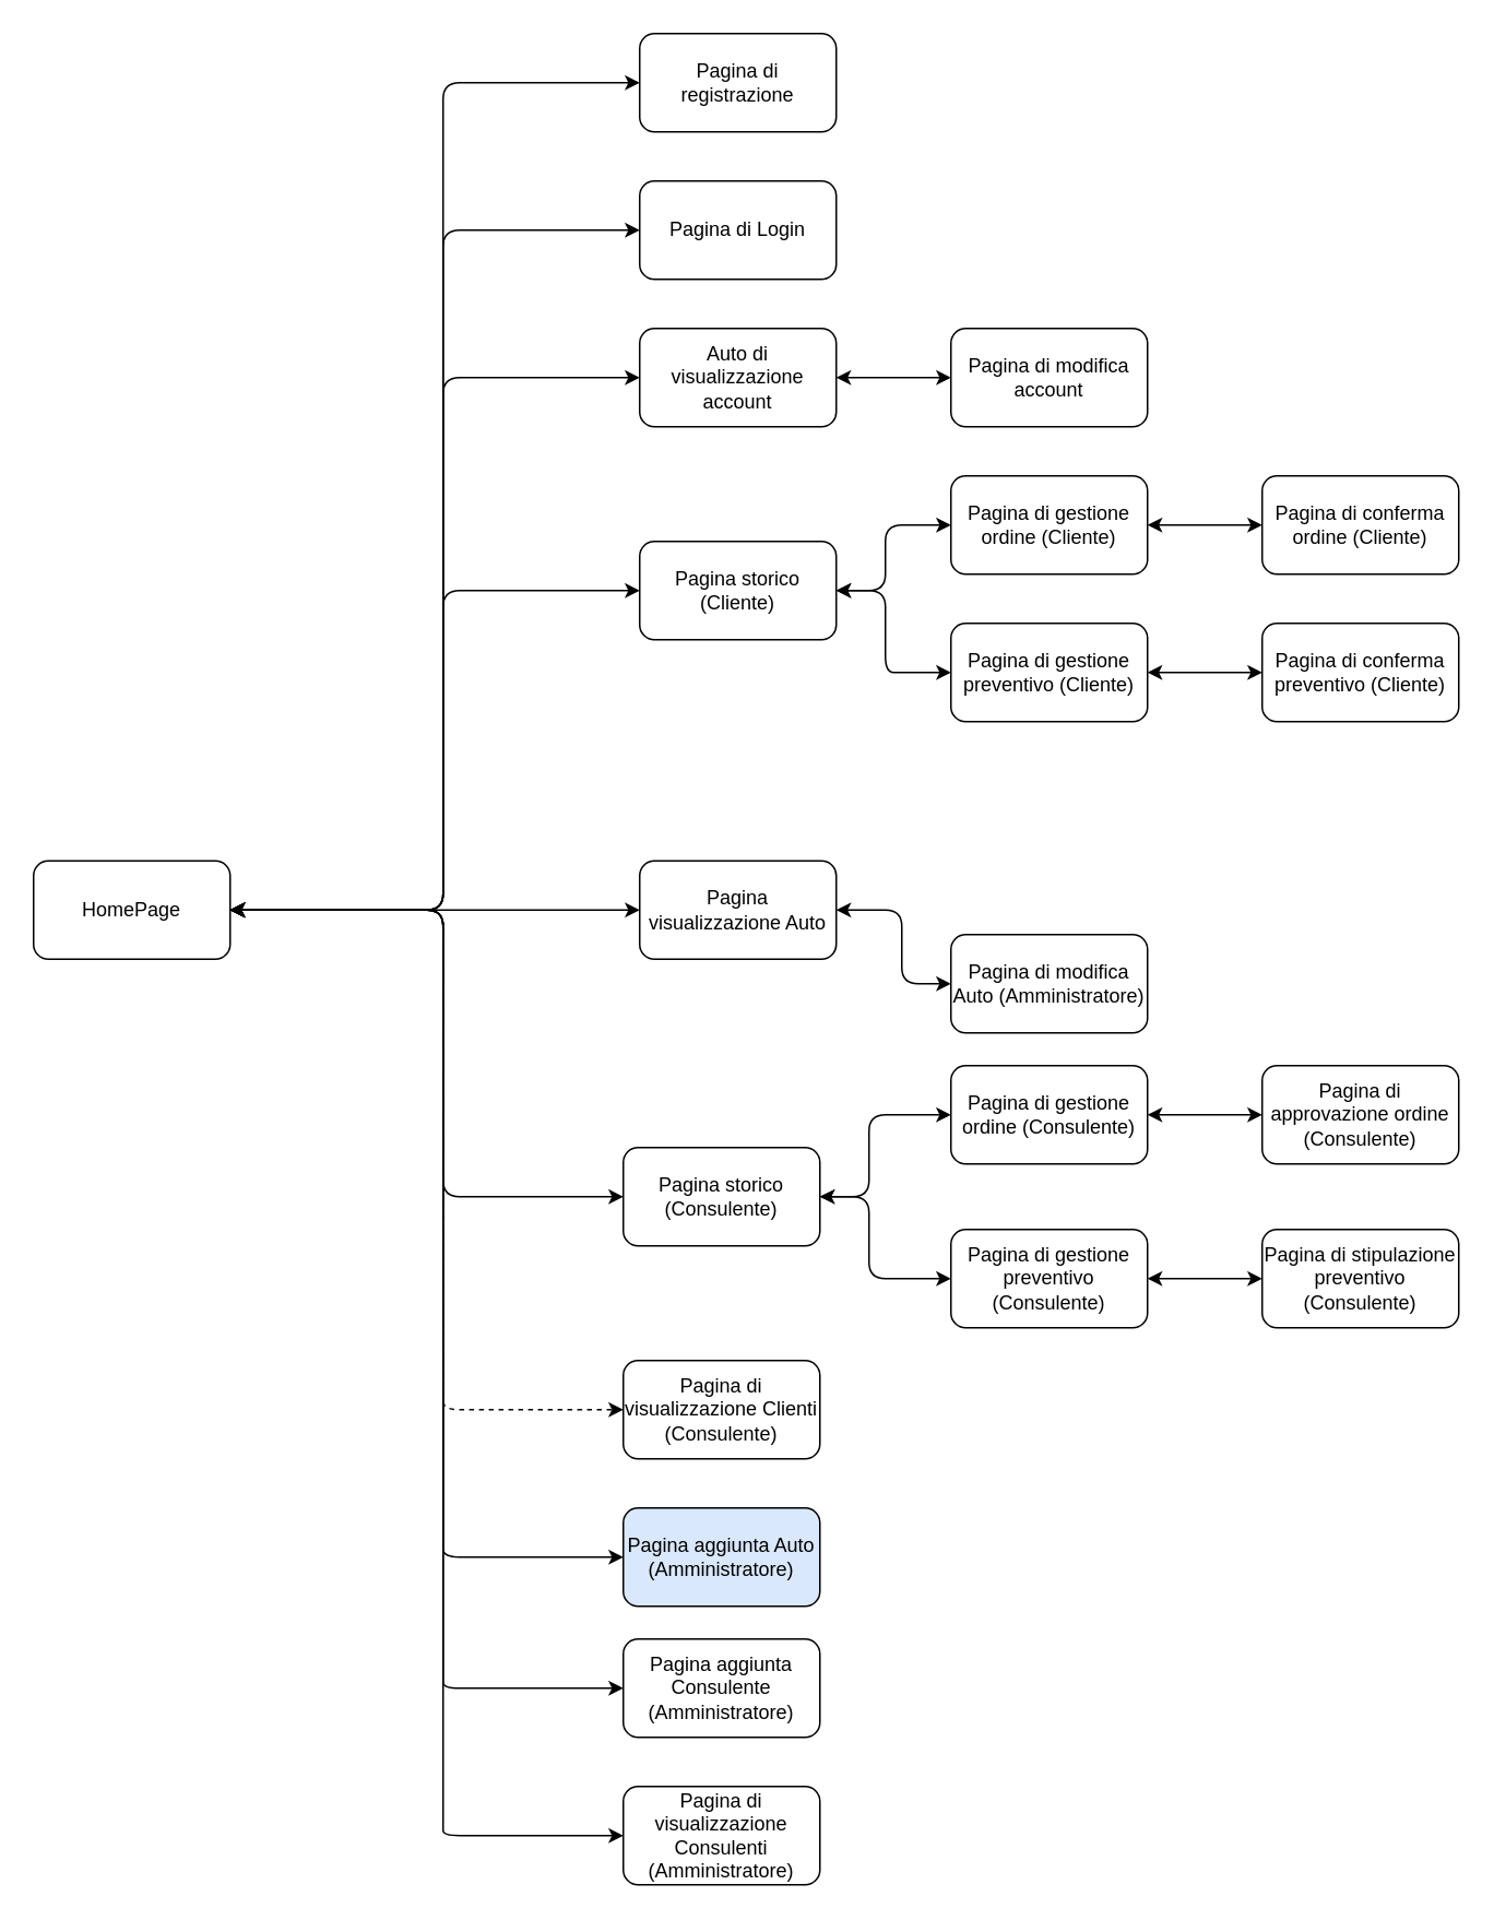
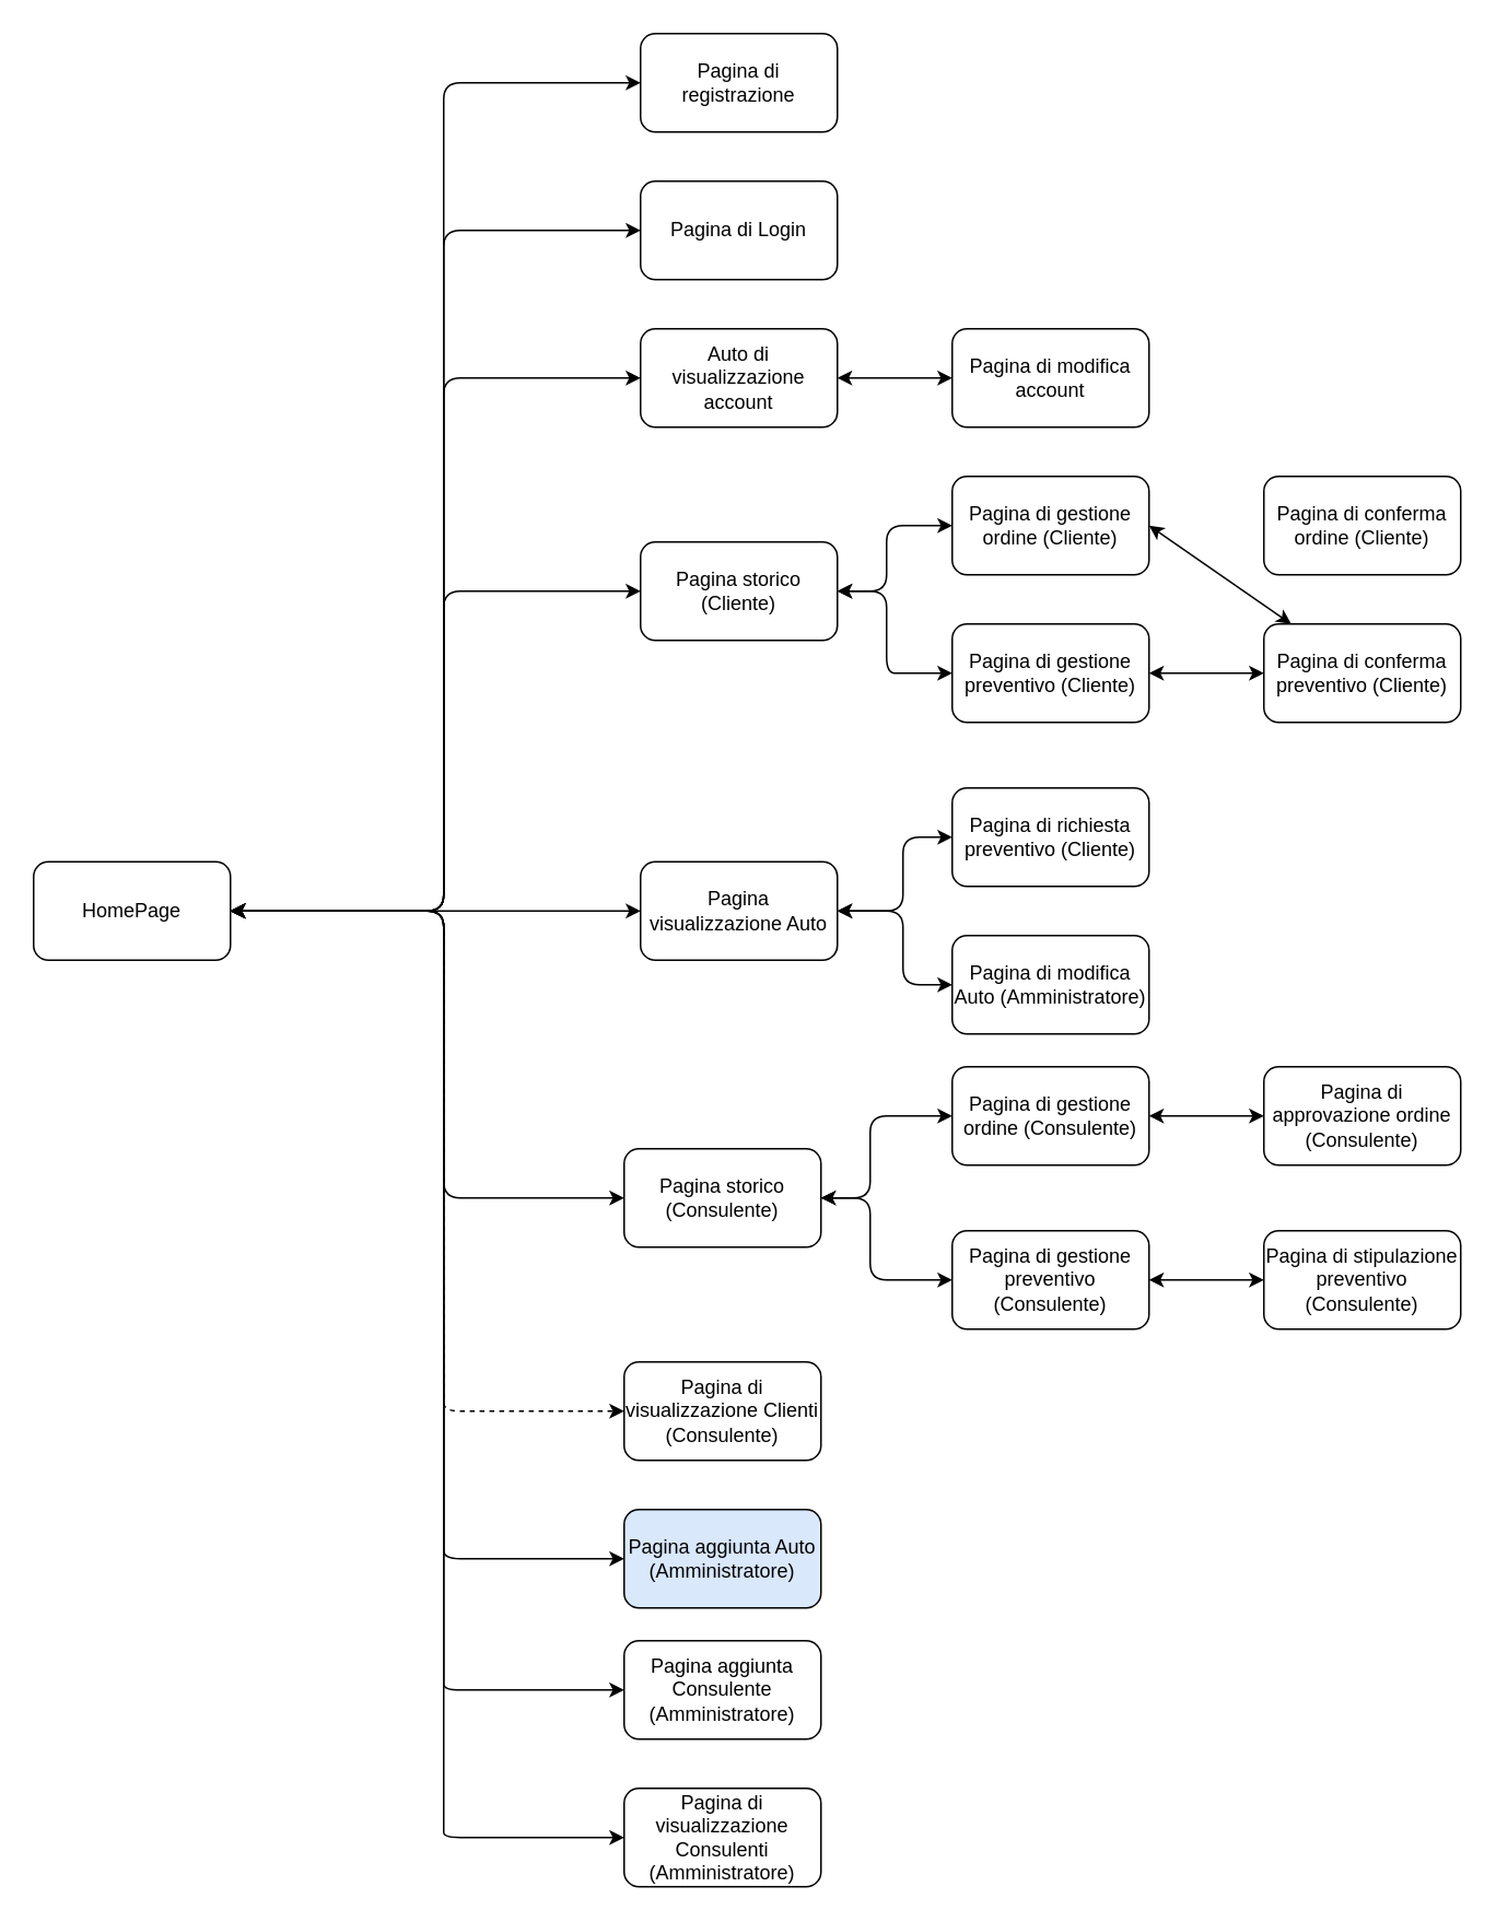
  <mxCell id="0" />
  <mxCell id="1" parent="0" />
  <mxCell id="2" value="HomePage" style="rounded=1;whiteSpace=wrap;html=1;" vertex="1" parent="1"><mxGeometry x="20" y="525" width="120" height="60" as="geometry" /></mxCell>
  <mxCell id="3" value="" style="endArrow=classic;startArrow=classic;html=1;exitX=1;exitY=0.5;exitDx=0;exitDy=0;entryX=0;entryY=0.5;entryDx=0;entryDy=0;" edge="1" parent="1" source="2" target="5"><mxGeometry width="50" height="50" relative="1" as="geometry"><mxPoint x="370" y="410" as="sourcePoint" /><mxPoint x="390" y="50" as="targetPoint" /><Array as="points"><mxPoint x="270" y="555" /><mxPoint x="270" y="50" /></Array></mxGeometry></mxCell>
  <mxCell id="4" value="Pagina di Login" style="rounded=1;whiteSpace=wrap;html=1;" vertex="1" parent="1"><mxGeometry x="390" y="110" width="120" height="60" as="geometry" /></mxCell>
  <mxCell id="5" value="Pagina di registrazione" style="rounded=1;whiteSpace=wrap;html=1;" vertex="1" parent="1"><mxGeometry x="390" y="20" width="120" height="60" as="geometry" /></mxCell>
  <mxCell id="6" value="" style="endArrow=classic;startArrow=classic;html=1;exitX=1;exitY=0.5;exitDx=0;exitDy=0;entryX=0;entryY=0.5;entryDx=0;entryDy=0;" edge="1" parent="1" source="2" target="4"><mxGeometry width="50" height="50" relative="1" as="geometry"><mxPoint x="370" y="400" as="sourcePoint" /><mxPoint x="420" y="350" as="targetPoint" /><Array as="points"><mxPoint x="270" y="555" /><mxPoint x="270" y="140" /></Array></mxGeometry></mxCell>
  <mxCell id="7" value="Pagina di modifica account" style="rounded=1;whiteSpace=wrap;html=1;" vertex="1" parent="1"><mxGeometry x="580" y="200" width="120" height="60" as="geometry" /></mxCell>
  <mxCell id="8" value="" style="endArrow=classic;startArrow=classic;html=1;entryX=0;entryY=0.5;entryDx=0;entryDy=0;exitX=1;exitY=0.5;exitDx=0;exitDy=0;" edge="1" parent="1" source="2" target="10"><mxGeometry width="50" height="50" relative="1" as="geometry"><mxPoint x="370" y="390" as="sourcePoint" /><mxPoint x="420" y="340" as="targetPoint" /><Array as="points"><mxPoint x="270" y="555" /><mxPoint x="270" y="230" /></Array></mxGeometry></mxCell>
  <mxCell id="9" value="Pagina storico (Cliente)" style="rounded=1;whiteSpace=wrap;html=1;" vertex="1" parent="1"><mxGeometry x="390" y="330" width="120" height="60" as="geometry" /></mxCell>
  <mxCell id="10" value="Auto di visualizzazione account" style="rounded=1;whiteSpace=wrap;html=1;" vertex="1" parent="1"><mxGeometry x="390" y="200" width="120" height="60" as="geometry" /></mxCell>
  <mxCell id="11" value="" style="endArrow=classic;startArrow=classic;html=1;entryX=0;entryY=0.5;entryDx=0;entryDy=0;exitX=1;exitY=0.5;exitDx=0;exitDy=0;" edge="1" parent="1" source="10" target="7"><mxGeometry width="50" height="50" relative="1" as="geometry"><mxPoint x="500" y="360" as="sourcePoint" /><mxPoint x="550" y="310" as="targetPoint" /></mxGeometry></mxCell>
  <mxCell id="12" value="" style="endArrow=classic;startArrow=classic;html=1;exitX=1;exitY=0.5;exitDx=0;exitDy=0;entryX=0;entryY=0.5;entryDx=0;entryDy=0;" edge="1" parent="1" source="2" target="9"><mxGeometry width="50" height="50" relative="1" as="geometry"><mxPoint x="370" y="380" as="sourcePoint" /><mxPoint x="420" y="330" as="targetPoint" /><Array as="points"><mxPoint x="270" y="555" /><mxPoint x="270" y="360" /></Array></mxGeometry></mxCell>
  <mxCell id="13" value="" style="endArrow=classic;startArrow=classic;html=1;exitX=1;exitY=0.5;exitDx=0;exitDy=0;entryX=0;entryY=0.5;entryDx=0;entryDy=0;" edge="1" parent="1" source="9" target="14"><mxGeometry width="50" height="50" relative="1" as="geometry"><mxPoint x="560" y="420" as="sourcePoint" /><mxPoint x="580" y="320" as="targetPoint" /><Array as="points"><mxPoint x="540" y="360" /><mxPoint x="540" y="320" /></Array></mxGeometry></mxCell>
  <mxCell id="14" value="Pagina di gestione ordine (Cliente)" style="rounded=1;whiteSpace=wrap;html=1;" vertex="1" parent="1"><mxGeometry x="580" y="290" width="120" height="60" as="geometry" /></mxCell>
- <mxCell id="15" value="" style="endArrow=classic;startArrow=classic;html=1;exitX=1;exitY=0.5;exitDx=0;exitDy=0;entryX=0;entryY=0.5;entryDx=0;entryDy=0;" edge="1" parent="1" source="14" target="16"><mxGeometry width="50" height="50" relative="1" as="geometry"><mxPoint x="720" y="450" as="sourcePoint" /><mxPoint x="770" y="320" as="targetPoint" /></mxGeometry></mxCell>
+ <mxCell id="15" value="" style="endArrow=classic;startArrow=classic;html=1;exitX=1;exitY=0.5;exitDx=0;exitDy=0;" edge="1" parent="1" source="14" target="25"><mxGeometry width="50" height="50" relative="1" as="geometry"><mxPoint x="720" y="450" as="sourcePoint" /><mxPoint x="770" y="320" as="targetPoint" /></mxGeometry></mxCell>
  <mxCell id="16" value="Pagina di conferma ordine (Cliente)" style="rounded=1;whiteSpace=wrap;html=1;" vertex="1" parent="1"><mxGeometry x="770" y="290" width="120" height="60" as="geometry" /></mxCell>
  <mxCell id="17" value="Pagina storico (Consulente)" style="rounded=1;whiteSpace=wrap;html=1;" vertex="1" parent="1"><mxGeometry x="380" y="700" width="120" height="60" as="geometry" /></mxCell>
  <mxCell id="18" value="" style="endArrow=classic;startArrow=classic;html=1;exitX=1;exitY=0.5;exitDx=0;exitDy=0;entryX=0;entryY=0.5;entryDx=0;entryDy=0;" edge="1" parent="1" source="17" target="19"><mxGeometry width="50" height="50" relative="1" as="geometry"><mxPoint x="560" y="750" as="sourcePoint" /><mxPoint x="580" y="650" as="targetPoint" /><Array as="points"><mxPoint x="530" y="730" /><mxPoint x="530" y="680" /></Array></mxGeometry></mxCell>
  <mxCell id="19" value="Pagina di gestione ordine (Consulente)" style="rounded=1;whiteSpace=wrap;html=1;" vertex="1" parent="1"><mxGeometry x="580" y="650" width="120" height="60" as="geometry" /></mxCell>
  <mxCell id="20" value="" style="endArrow=classic;startArrow=classic;html=1;exitX=1;exitY=0.5;exitDx=0;exitDy=0;entryX=0;entryY=0.5;entryDx=0;entryDy=0;" edge="1" parent="1" source="19" target="21"><mxGeometry width="50" height="50" relative="1" as="geometry"><mxPoint x="720" y="780" as="sourcePoint" /><mxPoint x="770" y="650" as="targetPoint" /></mxGeometry></mxCell>
  <mxCell id="21" value="Pagina di approvazione ordine (Consulente)" style="rounded=1;whiteSpace=wrap;html=1;" vertex="1" parent="1"><mxGeometry x="770" y="650" width="120" height="60" as="geometry" /></mxCell>
  <mxCell id="22" value="" style="endArrow=classic;startArrow=classic;html=1;exitX=1;exitY=0.5;exitDx=0;exitDy=0;entryX=0;entryY=0.5;entryDx=0;entryDy=0;" edge="1" parent="1" source="9" target="23"><mxGeometry width="50" height="50" relative="1" as="geometry"><mxPoint x="510" y="555" as="sourcePoint" /><mxPoint x="580" y="555" as="targetPoint" /><Array as="points"><mxPoint x="540" y="360" /><mxPoint x="540" y="410" /><mxPoint x="550" y="410" /></Array></mxGeometry></mxCell>
  <mxCell id="23" value="Pagina di gestione preventivo (Cliente)" style="rounded=1;whiteSpace=wrap;html=1;" vertex="1" parent="1"><mxGeometry x="580" y="380" width="120" height="60" as="geometry" /></mxCell>
  <mxCell id="24" value="" style="endArrow=classic;startArrow=classic;html=1;exitX=1;exitY=0.5;exitDx=0;exitDy=0;entryX=0;entryY=0.5;entryDx=0;entryDy=0;" edge="1" parent="1" source="23" target="25"><mxGeometry width="50" height="50" relative="1" as="geometry"><mxPoint x="720" y="685" as="sourcePoint" /><mxPoint x="770" y="555" as="targetPoint" /></mxGeometry></mxCell>
  <mxCell id="25" value="Pagina di conferma preventivo (Cliente)" style="rounded=1;whiteSpace=wrap;html=1;" vertex="1" parent="1"><mxGeometry x="770" y="380" width="120" height="60" as="geometry" /></mxCell>
  <mxCell id="26" value="" style="endArrow=classic;startArrow=classic;html=1;entryX=0;entryY=0.5;entryDx=0;entryDy=0;" edge="1" parent="1" target="27"><mxGeometry width="50" height="50" relative="1" as="geometry"><mxPoint x="500" y="730" as="sourcePoint" /><mxPoint x="580" y="840" as="targetPoint" /><Array as="points"><mxPoint x="530" y="730" /><mxPoint x="530" y="780" /></Array></mxGeometry></mxCell>
  <mxCell id="27" value="Pagina di gestione preventivo (Consulente)" style="rounded=1;whiteSpace=wrap;html=1;" vertex="1" parent="1"><mxGeometry x="580" y="750" width="120" height="60" as="geometry" /></mxCell>
  <mxCell id="28" value="" style="endArrow=classic;startArrow=classic;html=1;exitX=1;exitY=0.5;exitDx=0;exitDy=0;entryX=0;entryY=0.5;entryDx=0;entryDy=0;" edge="1" parent="1" source="27" target="29"><mxGeometry width="50" height="50" relative="1" as="geometry"><mxPoint x="720" y="970" as="sourcePoint" /><mxPoint x="770" y="840" as="targetPoint" /></mxGeometry></mxCell>
  <mxCell id="29" value="Pagina di stipulazione preventivo (Consulente)" style="rounded=1;whiteSpace=wrap;html=1;" vertex="1" parent="1"><mxGeometry x="770" y="750" width="120" height="60" as="geometry" /></mxCell>
  <mxCell id="30" value="" style="endArrow=classic;startArrow=classic;html=1;entryX=0;entryY=0.5;entryDx=0;entryDy=0;exitX=1;exitY=0.5;exitDx=0;exitDy=0;" edge="1" parent="1" source="2" target="17"><mxGeometry width="50" height="50" relative="1" as="geometry"><mxPoint x="150" y="560" as="sourcePoint" /><mxPoint x="280" y="680" as="targetPoint" /><Array as="points"><mxPoint x="270" y="555" /><mxPoint x="270" y="680" /><mxPoint x="270" y="730" /></Array></mxGeometry></mxCell>
  <mxCell id="31" value="" style="endArrow=classic;startArrow=classic;html=1;exitX=1;exitY=0.5;exitDx=0;exitDy=0;entryX=0;entryY=0.5;entryDx=0;entryDy=0;" edge="1" parent="1" source="2" target="38"><mxGeometry width="50" height="50" relative="1" as="geometry"><mxPoint x="230" y="720" as="sourcePoint" /><mxPoint x="380" y="900" as="targetPoint" /><Array as="points"><mxPoint x="270" y="555" /><mxPoint x="270" y="930" /><mxPoint x="270" y="950" /></Array></mxGeometry></mxCell>
  <mxCell id="32" value="Pagina visualizzazione Auto" style="rounded=1;whiteSpace=wrap;html=1;" vertex="1" parent="1"><mxGeometry x="390" y="525" width="120" height="60" as="geometry" /></mxCell>
+ <mxCell id="33" value="" style="endArrow=classic;startArrow=classic;html=1;exitX=1;exitY=0.5;exitDx=0;exitDy=0;entryX=0;entryY=0.5;entryDx=0;entryDy=0;" edge="1" parent="1" source="32" target="34"><mxGeometry width="50" height="50" relative="1" as="geometry"><mxPoint x="560" y="740" as="sourcePoint" /><mxPoint x="580" y="640" as="targetPoint" /><Array as="points"><mxPoint x="550" y="555" /><mxPoint x="550" y="510" /></Array></mxGeometry></mxCell>
+ <mxCell id="34" value="Pagina di richiesta preventivo (Cliente)" style="rounded=1;whiteSpace=wrap;html=1;" vertex="1" parent="1"><mxGeometry x="580" y="480" width="120" height="60" as="geometry" /></mxCell>
  <mxCell id="35" value="" style="endArrow=classic;startArrow=classic;html=1;exitX=1;exitY=0.5;exitDx=0;exitDy=0;entryX=0;entryY=0.5;entryDx=0;entryDy=0;" edge="1" parent="1" source="2" target="32"><mxGeometry width="50" height="50" relative="1" as="geometry"><mxPoint x="380" y="630" as="sourcePoint" /><mxPoint x="430" y="580" as="targetPoint" /><Array as="points"><mxPoint x="270" y="555" /><mxPoint x="330" y="555" /></Array></mxGeometry></mxCell>
  <mxCell id="36" value="Pagina di visualizzazione Clienti (Consulente)" style="rounded=1;whiteSpace=wrap;html=1;" vertex="1" parent="1"><mxGeometry x="380" y="830" width="120" height="60" as="geometry" /></mxCell>
  <mxCell id="37" value="" style="endArrow=classic;startArrow=classic;html=1;exitX=1;exitY=0.5;exitDx=0;exitDy=0;entryX=0;entryY=0.5;entryDx=0;entryDy=0;dashed=1;" edge="1" parent="1" source="2" target="36"><mxGeometry width="50" height="50" relative="1" as="geometry"><mxPoint x="330" y="650" as="sourcePoint" /><mxPoint x="380" y="600" as="targetPoint" /><Array as="points"><mxPoint x="270" y="555" /><mxPoint x="270" y="590" /><mxPoint x="270" y="840" /><mxPoint x="270" y="860" /></Array></mxGeometry></mxCell>
  <mxCell id="38" value="Pagina aggiunta Auto (Amministratore)" style="rounded=1;whiteSpace=wrap;html=1;fillColor=#dae8fc;" vertex="1" parent="1"><mxGeometry x="380" y="920" width="120" height="60" as="geometry" /></mxCell>
  <mxCell id="39" value="Pagina di modifica Auto (Amministratore)" style="rounded=1;whiteSpace=wrap;html=1;" vertex="1" parent="1"><mxGeometry x="580" y="570" width="120" height="60" as="geometry" /></mxCell>
  <mxCell id="40" value="" style="endArrow=classic;startArrow=classic;html=1;entryX=0;entryY=0.5;entryDx=0;entryDy=0;exitX=1;exitY=0.5;exitDx=0;exitDy=0;" edge="1" parent="1" source="32" target="39"><mxGeometry width="50" height="50" relative="1" as="geometry"><mxPoint x="390" y="660" as="sourcePoint" /><mxPoint x="440" y="610" as="targetPoint" /><Array as="points"><mxPoint x="550" y="555" /><mxPoint x="550" y="600" /></Array></mxGeometry></mxCell>
  <mxCell id="41" value="" style="endArrow=classic;startArrow=classic;html=1;exitX=1;exitY=0.5;exitDx=0;exitDy=0;entryX=0;entryY=0.5;entryDx=0;entryDy=0;" edge="1" parent="1" target="42" source="2"><mxGeometry width="50" height="50" relative="1" as="geometry"><mxPoint x="140" y="640" as="sourcePoint" /><mxPoint x="380" y="985" as="targetPoint" /><Array as="points"><mxPoint x="270" y="555" /><mxPoint x="270" y="1015" /><mxPoint x="270" y="1030" /></Array></mxGeometry></mxCell>
  <mxCell id="42" value="Pagina aggiunta Consulente (Amministratore)" style="rounded=1;whiteSpace=wrap;html=1;" vertex="1" parent="1"><mxGeometry x="380" y="1000" width="120" height="60" as="geometry" /></mxCell>
  <mxCell id="43" value="" style="endArrow=classic;startArrow=classic;html=1;exitX=1;exitY=0.5;exitDx=0;exitDy=0;entryX=0;entryY=0.5;entryDx=0;entryDy=0;" edge="1" parent="1" target="44" source="2"><mxGeometry width="50" height="50" relative="1" as="geometry"><mxPoint x="140" y="732.5" as="sourcePoint" /><mxPoint x="380" y="1077.5" as="targetPoint" /><Array as="points"><mxPoint x="270" y="555" /><mxPoint x="270" y="1107.5" /><mxPoint x="270" y="1120" /></Array></mxGeometry></mxCell>
  <mxCell id="44" value="Pagina di visualizzazione Consulenti (Amministratore)" style="rounded=1;whiteSpace=wrap;html=1;" vertex="1" parent="1"><mxGeometry x="380" y="1090" width="120" height="60" as="geometry" /></mxCell>
